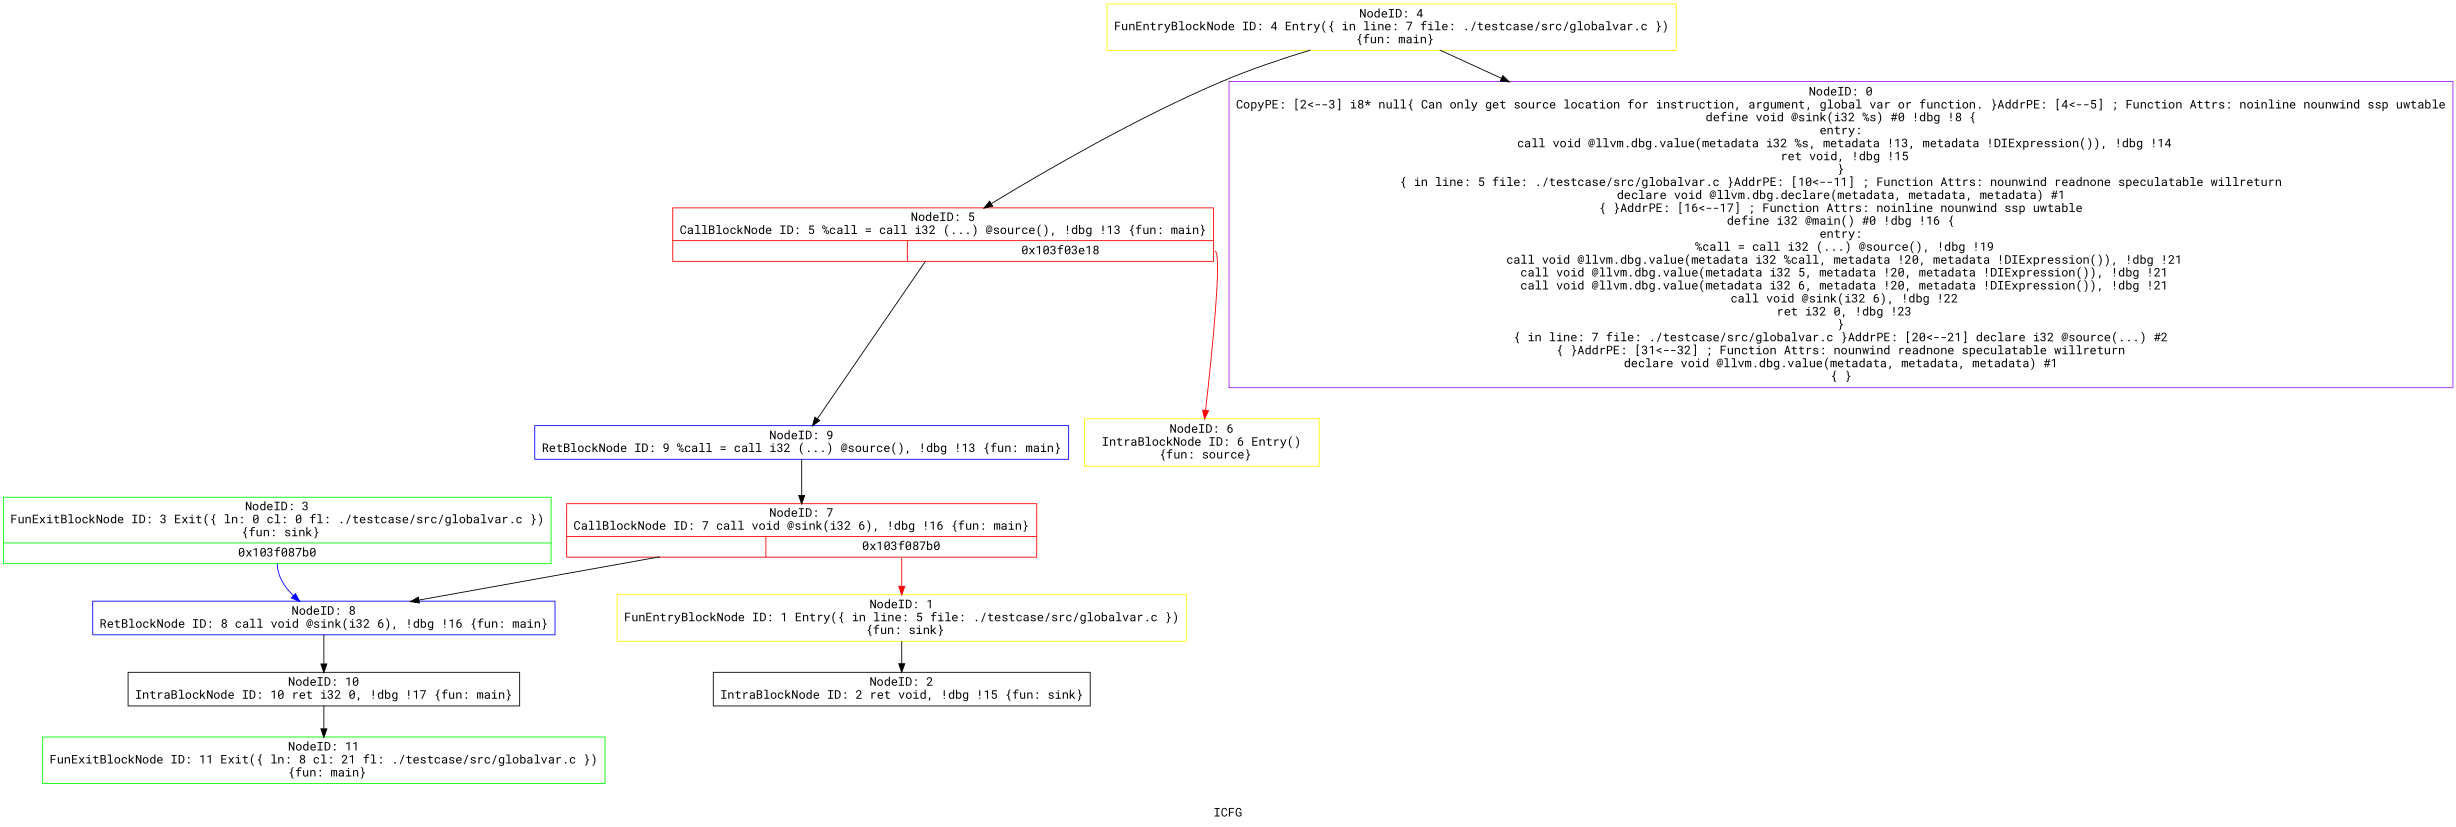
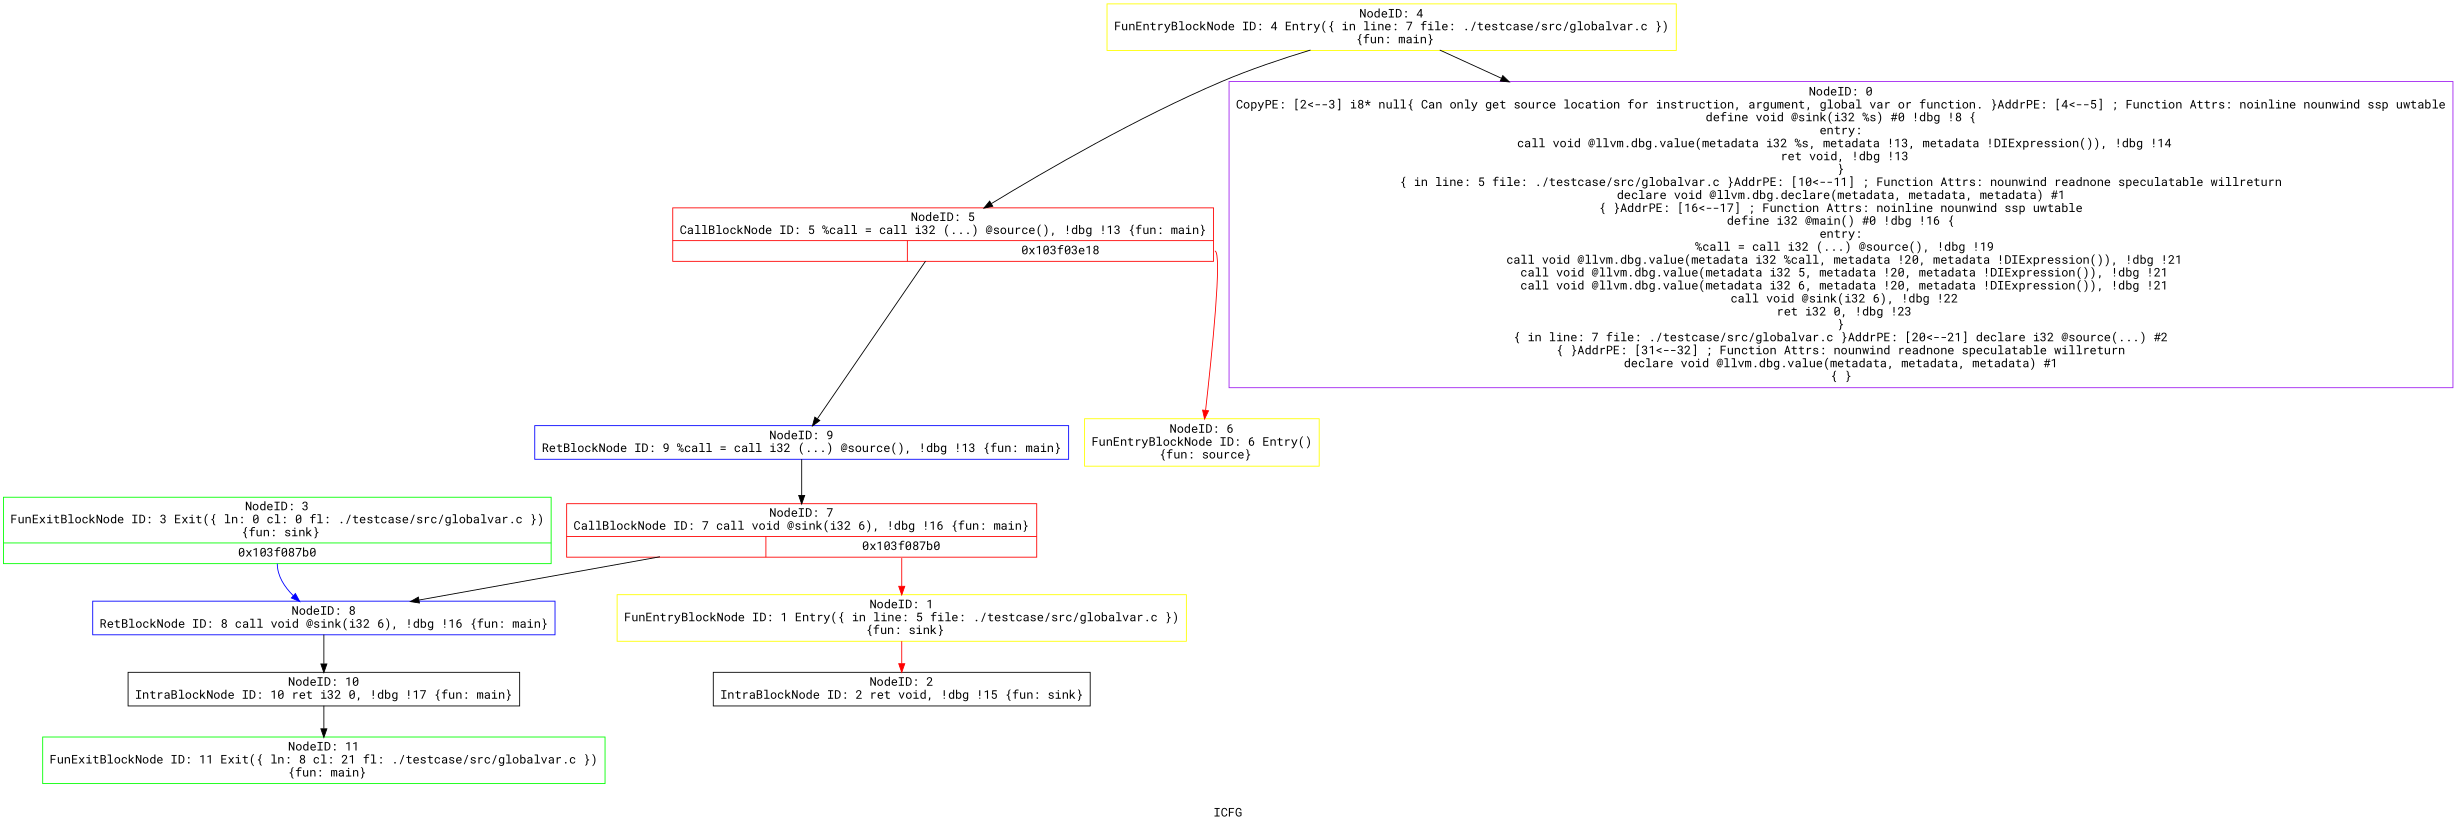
  digraph {
    fontname="Roboto Mono"
    label=ICFG
    node [color=yellow fontname="Roboto Mono" shape=record]
    edge [fontname="Roboto Mono" style=solid]
    n1 [color=green label="{NodeID: 11\nFunExitBlockNode ID: 11 Exit(\{ ln: 8  cl: 21  fl: ./testcase/src/globalvar.c \})\n \{fun: main\}}"]
    n2 [color=black label="{NodeID: 10\nIntraBlockNode ID: 10   ret i32 0, !dbg !17 \{fun: main\}}"]
    n3 [color=blue label="{NodeID: 9\nRetBlockNode ID: 9   %call = call i32 (...) @source(), !dbg !13 \{fun: main\}}"]
    n4 [color=red label="{NodeID: 7\nCallBlockNode ID: 7   call void @sink(i32 6), !dbg !16 \{fun: main\}|{|<s1>0x103f087b0}}"]
    n5 [color=blue label="{NodeID: 8\nRetBlockNode ID: 8   call void @sink(i32 6), !dbg !16 \{fun: main\}}"]
    n6 [label="{NodeID: 1\nFunEntryBlockNode ID: 1 Entry(\{ in line: 5 file: ./testcase/src/globalvar.c \})\n \{fun: sink\}}"]
    n7 [color=black label="{NodeID: 2\nIntraBlockNode ID: 2   ret void, !dbg !15 \{fun: sink\}}"]
-   n8 [label="{NodeID: 6\nIntraBlockNode ID: 6 Entry()\n \{fun: source\}}"]
+   n8 [label="{NodeID: 6\nFunEntryBlockNode ID: 6 Entry()\n \{fun: source\}}"]
    n9 [color=red label="{NodeID: 5\nCallBlockNode ID: 5   %call = call i32 (...) @source(), !dbg !13 \{fun: main\}|{|<s1>0x103f03e18}}"]
    n10 [label="{NodeID: 4\nFunEntryBlockNode ID: 4 Entry(\{ in line: 7 file: ./testcase/src/globalvar.c \})\n \{fun: main\}}"]
-   n11 [color=purple label="{NodeID: 0\nCopyPE: [2\<--3]  i8* null\{ Can only get source location for instruction, argument, global var or function. \}AddrPE: [4\<--5]  ; Function Attrs: noinline nounwind ssp uwtable\ndefine void @sink(i32 %s) #0 !dbg !8 \{\nentry:\n  call void @llvm.dbg.value(metadata i32 %s, metadata !13, metadata !DIExpression()), !dbg !14\n  ret void, !dbg !15\n\}\n\{ in line: 5 file: ./testcase/src/globalvar.c \}AddrPE: [10\<--11]  ; Function Attrs: nounwind readnone speculatable willreturn\ndeclare void @llvm.dbg.declare(metadata, metadata, metadata) #1\n\{  \}AddrPE: [16\<--17]  ; Function Attrs: noinline nounwind ssp uwtable\ndefine i32 @main() #0 !dbg !16 \{\nentry:\n  %call = call i32 (...) @source(), !dbg !19\n  call void @llvm.dbg.value(metadata i32 %call, metadata !20, metadata !DIExpression()), !dbg !21\n  call void @llvm.dbg.value(metadata i32 5, metadata !20, metadata !DIExpression()), !dbg !21\n  call void @llvm.dbg.value(metadata i32 6, metadata !20, metadata !DIExpression()), !dbg !21\n  call void @sink(i32 6), !dbg !22\n  ret i32 0, !dbg !23\n\}\n\{ in line: 7 file: ./testcase/src/globalvar.c \}AddrPE: [20\<--21]  declare i32 @source(...) #2\n\{  \}AddrPE: [31\<--32]  ; Function Attrs: nounwind readnone speculatable willreturn\ndeclare void @llvm.dbg.value(metadata, metadata, metadata) #1\n\{  \}}"]
+   n11 [color=purple label="{NodeID: 0\nCopyPE: [2\<--3]  i8* null\{ Can only get source location for instruction, argument, global var or function. \}AddrPE: [4\<--5]  ; Function Attrs: noinline nounwind ssp uwtable\ndefine void @sink(i32 %s) #0 !dbg !8 \{\nentry:\n  call void @llvm.dbg.value(metadata i32 %s, metadata !13, metadata !DIExpression()), !dbg !14\n  ret void, !dbg !13\n\}\n\{ in line: 5 file: ./testcase/src/globalvar.c \}AddrPE: [10\<--11]  ; Function Attrs: nounwind readnone speculatable willreturn\ndeclare void @llvm.dbg.declare(metadata, metadata, metadata) #1\n\{  \}AddrPE: [16\<--17]  ; Function Attrs: noinline nounwind ssp uwtable\ndefine i32 @main() #0 !dbg !16 \{\nentry:\n  %call = call i32 (...) @source(), !dbg !19\n  call void @llvm.dbg.value(metadata i32 %call, metadata !20, metadata !DIExpression()), !dbg !21\n  call void @llvm.dbg.value(metadata i32 5, metadata !20, metadata !DIExpression()), !dbg !21\n  call void @llvm.dbg.value(metadata i32 6, metadata !20, metadata !DIExpression()), !dbg !21\n  call void @sink(i32 6), !dbg !22\n  ret i32 0, !dbg !23\n\}\n\{ in line: 7 file: ./testcase/src/globalvar.c \}AddrPE: [20\<--21]  declare i32 @source(...) #2\n\{  \}AddrPE: [31\<--32]  ; Function Attrs: nounwind readnone speculatable willreturn\ndeclare void @llvm.dbg.value(metadata, metadata, metadata) #1\n\{  \}}"]
    n12 [color=green label="{NodeID: 3\nFunExitBlockNode ID: 3 Exit(\{ ln: 0  cl: 0  fl: ./testcase/src/globalvar.c \})\n \{fun: sink\}|{<s0>0x103f087b0}}"]
    n2 -> n1
    n3 -> n4
    n4 -> n5
    n4 -> n6 [color=red tailport=s1]
    n5 -> n2
-   n6 -> n7
+   n6 -> n7 [color=red]
    n9 -> n3
    n9 -> n8 [color=red tailport=s1]
    n10 -> n9
    n10 -> n11
    n12 -> n5 [color=blue tailport=s0]
  }
